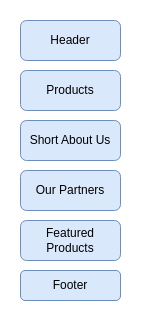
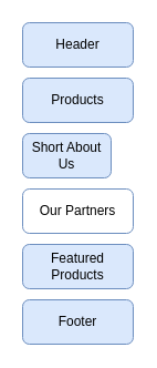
  <mxCell id="0" />
  <mxCell id="1" parent="0" />
  <mxCell id="2" value="Header" style="rounded=1;whiteSpace=wrap;html=1;fillColor=#dae8fc;strokeColor=#6c8ebf;" parent="1" vertex="1"><mxGeometry x="20" y="20" width="100" height="40" as="geometry" /></mxCell>
- <mxCell id="3" value="Short About Us" style="rounded=1;whiteSpace=wrap;html=1;fillColor=#dae8fc;strokeColor=#6c8ebf;" parent="1" vertex="1"><mxGeometry x="20" y="120" width="100" height="40" as="geometry" /></mxCell>
+ <mxCell id="3" value="Short About Us" style="rounded=1;whiteSpace=wrap;html=1;fillColor=#dae8fc;strokeColor=#6c8ebf;" parent="1" vertex="1"><mxGeometry x="20" y="120" width="80" height="40" as="geometry" /></mxCell>
  <mxCell id="4" value="Featured Products" style="rounded=1;whiteSpace=wrap;html=1;fillColor=#dae8fc;strokeColor=#6c8ebf;" parent="1" vertex="1"><mxGeometry x="20" y="220" width="100" height="40" as="geometry" /></mxCell>
- <mxCell id="5" value="&lt;div&gt;Footer&lt;br&gt;&lt;/div&gt;" style="rounded=1;whiteSpace=wrap;html=1;fillColor=#dae8fc;strokeColor=#6c8ebf;" parent="1" vertex="1"><mxGeometry x="20" y="270" width="100" height="30" as="geometry" /></mxCell>
- <mxCell id="6" value="Our Partners" style="rounded=1;whiteSpace=wrap;html=1;fillColor=#dae8fc;strokeColor=#6c8ebf;" vertex="1" parent="1"><mxGeometry x="20" y="170" width="100" height="40" as="geometry" /></mxCell>
+ <mxCell id="5" value="&lt;div&gt;Footer&lt;br&gt;&lt;/div&gt;" style="rounded=1;whiteSpace=wrap;html=1;fillColor=#dae8fc;strokeColor=#6c8ebf;" parent="1" vertex="1"><mxGeometry x="20" y="270" width="100" height="40" as="geometry" /></mxCell>
+ <mxCell id="6" value="Our Partners" style="rounded=1;whiteSpace=wrap;html=1;fillColor=#ffffff;strokeColor=#6c8ebf;" vertex="1" parent="1"><mxGeometry x="20" y="170" width="100" height="40" as="geometry" /></mxCell>
  <mxCell id="7" value="Products" style="rounded=1;whiteSpace=wrap;html=1;fillColor=#dae8fc;strokeColor=#6c8ebf;" vertex="1" parent="1"><mxGeometry x="20" y="70" width="100" height="40" as="geometry" /></mxCell>
